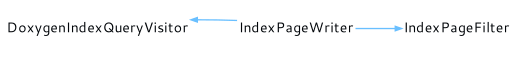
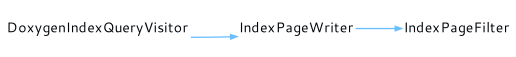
  digraph {
    rankdir=LR
    node [fontcolor="#010509FF" fontname="Segoe UI" fontsize=11 margin=0.01 shape=none]
    edge [arrowsize=0.5 color="#69BFFFFF"]
    n1 [label=DoxygenIndexQueryVisitor]
    n2 [label=IndexPageWriter]
    n3 [label=IndexPageFilter]
-   n2 -> n1
+   n1 -> n2
    n2 -> n3
  }
